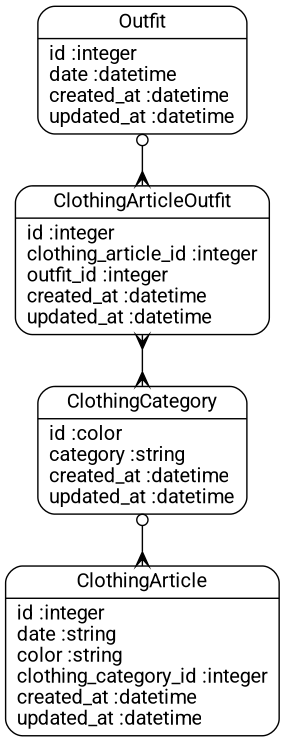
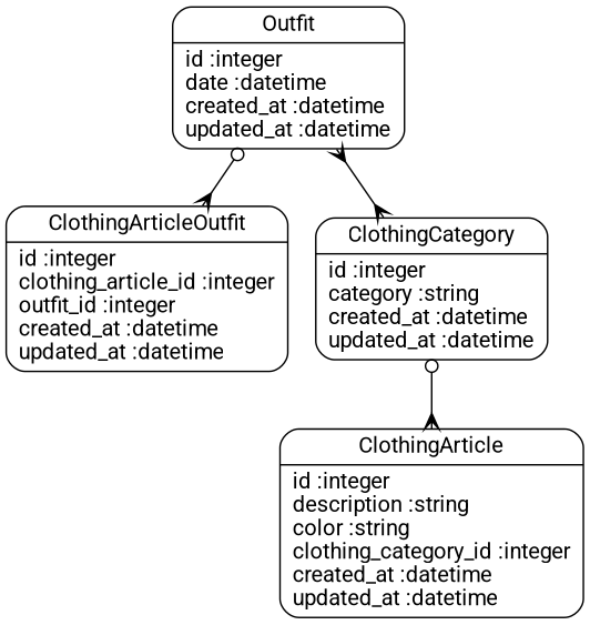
  digraph {
    fontname=Roboto
    splines=true
    node [fontname=Roboto shape=Mrecord]
    edge [arrowhead=crow arrowtail=odot color=black dir=both fontname=Roboto]
-   n1 [label="{ClothingArticle|id :integer\ldate :string\lcolor :string\lclothing_category_id :integer\lcreated_at :datetime\lupdated_at :datetime\l}"]
+   n1 [label="{ClothingArticle|id :integer\ldescription :string\lcolor :string\lclothing_category_id :integer\lcreated_at :datetime\lupdated_at :datetime\l}"]
    n2 [label="{ClothingArticleOutfit|id :integer\lclothing_article_id :integer\loutfit_id :integer\lcreated_at :datetime\lupdated_at :datetime\l}"]
    n3 [label="{Outfit|id :integer\ldate :datetime\lcreated_at :datetime\lupdated_at :datetime\l}"]
-   n4 [label="{ClothingCategory|id :color\lcategory :string\lcreated_at :datetime\lupdated_at :datetime\l}"]
+   n4 [label="{ClothingCategory|id :integer\lcategory :string\lcreated_at :datetime\lupdated_at :datetime\l}"]
    n3 -> n2
-   n2 -> n4 [arrowtail=crow]
+   n3 -> n4 [arrowtail=crow]
    n4 -> n1
  }
